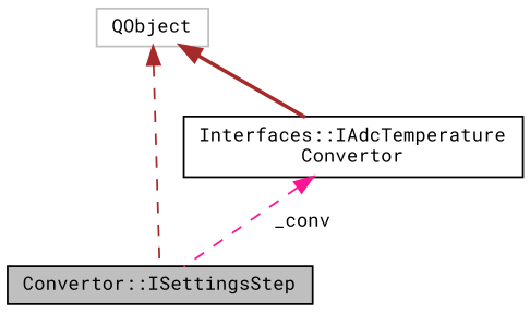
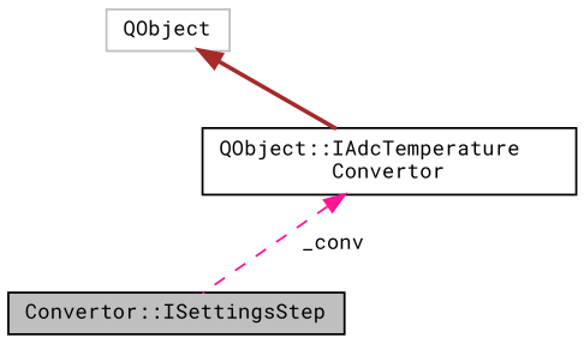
  digraph {
    fontname="Roboto Mono"
    node [color=black fillcolor=white fontname="Roboto Mono" fontsize=10 shape=record style=filled]
    edge [color=brown dir=back fontname="Roboto Mono" fontsize=10 labelfontname=Helvetica labelfontsize=10 style=dashed]
    n1 [fillcolor=grey75 fontcolor=black height=0.2 label="Convertor::ISettingsStep" width=0.4]
    n2 [color=grey75 height=0.2 label=QObject width=0.4]
-   n3 [height=0.2 label="Interfaces::IAdcTemperature\lConvertor" width=0.4]
-   n2 -> n1
+   n3 [height=0.2 label="QObject::IAdcTemperature\lConvertor" width=0.4]
    n2 -> n3 [style=bold]
    n3 -> n1 [color=deeppink label=" _conv"]
  }
